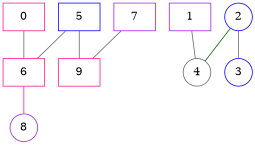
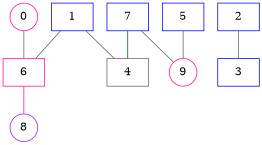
  strict graph {
    node [color=deeppink shape=box]
    edge [color=gray40 weight=10]
-   0
+   0 [shape=circle]
    6
-   2 [color=blue shape=circle]
-   4 [color=gray40 shape=circle]
-   3 [color=blue shape=circle]
-   1 [color=purple]
+   2 [color=blue]
+   4 [color=gray40]
+   3 [color=blue]
+   1 [color=blue]
    5 [color=blue]
-   9
+   9 [shape=circle]
    8 [color=purple shape=circle]
-   7 [color=purple]
+   7 [color=blue]
    0 -- 6
    6 -- 8 [color=deeppink weight=6]
-   2 -- 4 [color=darkgreen weight=6]
+   7 -- 4 [color=darkgreen weight=6]
    2 -- 3 [weight=9]
    1 -- 4 [weight=4]
-   5 -- 6 [weight=3]
+   1 -- 6 [weight=3]
    5 -- 9
    7 -- 9 [weight=3]
  }
